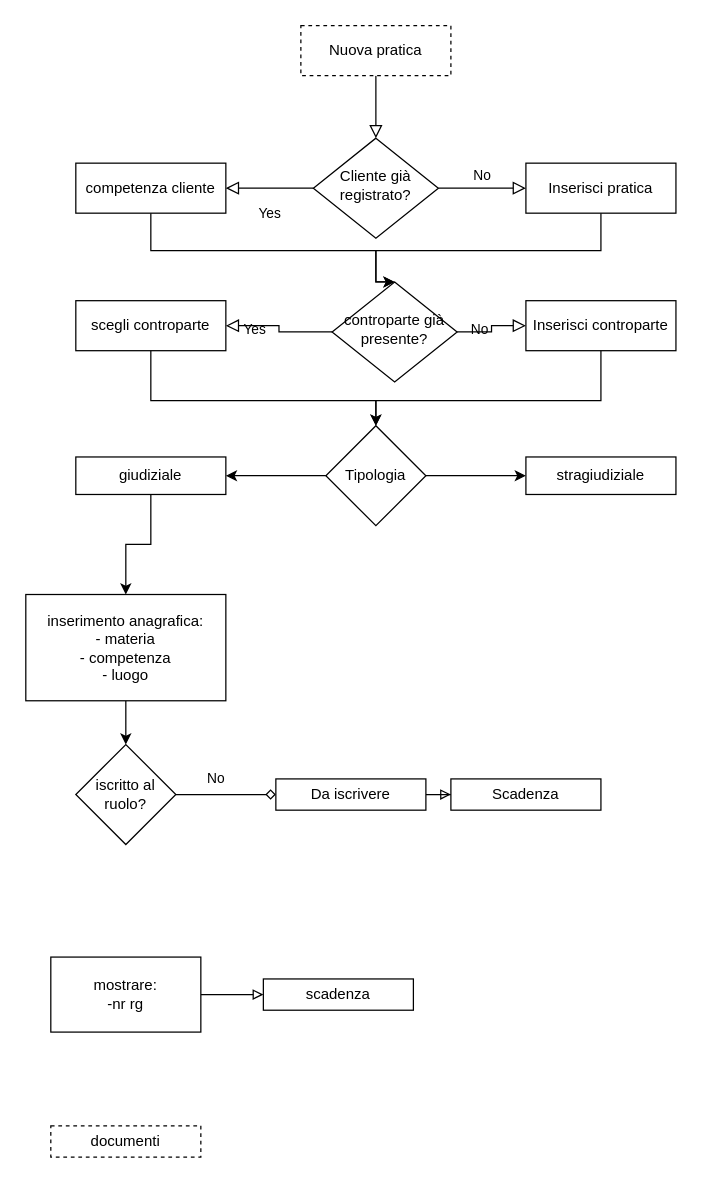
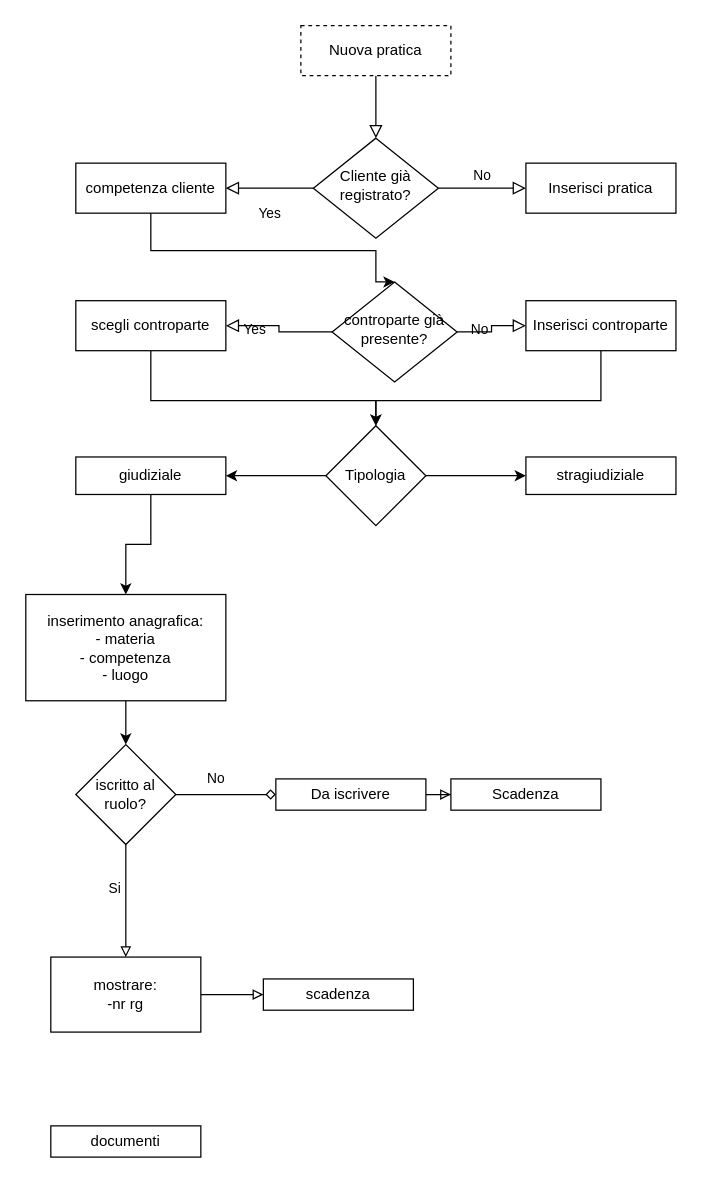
  <mxCell id="0" />
  <mxCell id="1" parent="0" />
  <mxCell id="2" value="" style="rounded=0;html=1;jettySize=auto;orthogonalLoop=1;fontSize=11;endArrow=block;endFill=0;endSize=8;strokeWidth=1;shadow=0;labelBackgroundColor=none;edgeStyle=orthogonalEdgeStyle;" parent="1" source="3" target="5" edge="1"><mxGeometry relative="1" as="geometry" /></mxCell>
  <mxCell id="3" value="Nuova pratica" style="rounded=1;whiteSpace=wrap;html=1;fontSize=12;glass=0;strokeWidth=1;shadow=0;arcSize=0;dashed=1;" parent="1" vertex="1"><mxGeometry x="240" y="20" width="120" height="40" as="geometry" /></mxCell>
  <mxCell id="4" value="No" style="edgeStyle=orthogonalEdgeStyle;rounded=0;html=1;jettySize=auto;orthogonalLoop=1;fontSize=11;endArrow=block;endFill=0;endSize=8;strokeWidth=1;shadow=0;labelBackgroundColor=none;" parent="1" source="5" target="7" edge="1"><mxGeometry y="10" relative="1" as="geometry"><mxPoint as="offset" /></mxGeometry></mxCell>
  <mxCell id="5" value="Cliente già registrato?" style="rhombus;whiteSpace=wrap;html=1;shadow=0;fontFamily=Helvetica;fontSize=12;align=center;strokeWidth=1;spacing=6;spacingTop=-4;" parent="1" vertex="1"><mxGeometry x="250" y="110" width="100" height="80" as="geometry" /></mxCell>
- <mxCell id="6" style="edgeStyle=orthogonalEdgeStyle;rounded=0;orthogonalLoop=1;jettySize=auto;html=1;entryX=0.5;entryY=0;entryDx=0;entryDy=0;" edge="1" parent="1" source="7" target="12"><mxGeometry relative="1" as="geometry"><Array as="points"><mxPoint x="480" y="200" /><mxPoint x="300" y="200" /></Array></mxGeometry></mxCell>
  <mxCell id="7" value="Inserisci pratica" style="rounded=1;whiteSpace=wrap;html=1;fontSize=12;glass=0;strokeWidth=1;shadow=0;arcSize=0;" parent="1" vertex="1"><mxGeometry x="420" y="130" width="120" height="40" as="geometry" /></mxCell>
  <mxCell id="8" style="edgeStyle=orthogonalEdgeStyle;rounded=0;orthogonalLoop=1;jettySize=auto;html=1;entryX=0.5;entryY=0;entryDx=0;entryDy=0;" edge="1" parent="1" source="9" target="12"><mxGeometry relative="1" as="geometry"><Array as="points"><mxPoint x="120" y="200" /><mxPoint x="300" y="200" /></Array></mxGeometry></mxCell>
  <mxCell id="9" value="competenza cliente" style="rounded=1;whiteSpace=wrap;html=1;fontSize=12;glass=0;strokeWidth=1;shadow=0;arcSize=0;" vertex="1" parent="1"><mxGeometry x="60" y="130" width="120" height="40" as="geometry" /></mxCell>
  <mxCell id="10" value="Yes" style="rounded=0;html=1;jettySize=auto;orthogonalLoop=1;fontSize=11;endArrow=block;endFill=0;endSize=8;strokeWidth=1;shadow=0;labelBackgroundColor=none;edgeStyle=orthogonalEdgeStyle;" edge="1" parent="1" source="5" target="9"><mxGeometry y="20" relative="1" as="geometry"><mxPoint as="offset" /><mxPoint x="250" y="150" as="sourcePoint" /><mxPoint x="-40" y="450" as="targetPoint" /></mxGeometry></mxCell>
  <mxCell id="11" value="No" style="edgeStyle=orthogonalEdgeStyle;rounded=0;html=1;jettySize=auto;orthogonalLoop=1;fontSize=11;endArrow=block;endFill=0;endSize=8;strokeWidth=1;shadow=0;labelBackgroundColor=none;" edge="1" parent="1" source="12" target="14"><mxGeometry y="10" relative="1" as="geometry"><mxPoint as="offset" /></mxGeometry></mxCell>
  <mxCell id="12" value="controparte già presente?" style="rhombus;whiteSpace=wrap;html=1;shadow=0;fontFamily=Helvetica;fontSize=12;align=center;strokeWidth=1;spacing=6;spacingTop=-4;" vertex="1" parent="1"><mxGeometry x="265" y="225" width="100" height="80" as="geometry" /></mxCell>
  <mxCell id="13" value="" style="edgeStyle=orthogonalEdgeStyle;rounded=0;orthogonalLoop=1;jettySize=auto;html=1;" edge="1" parent="1" source="14" target="20"><mxGeometry relative="1" as="geometry"><Array as="points"><mxPoint x="480" y="320" /><mxPoint x="300" y="320" /></Array></mxGeometry></mxCell>
  <mxCell id="14" value="Inserisci controparte" style="rounded=1;whiteSpace=wrap;html=1;fontSize=12;glass=0;strokeWidth=1;shadow=0;arcSize=0;" vertex="1" parent="1"><mxGeometry x="420" y="240" width="120" height="40" as="geometry" /></mxCell>
  <mxCell id="15" style="edgeStyle=orthogonalEdgeStyle;rounded=0;orthogonalLoop=1;jettySize=auto;html=1;entryX=0.5;entryY=0;entryDx=0;entryDy=0;" edge="1" parent="1" source="16" target="20"><mxGeometry relative="1" as="geometry"><Array as="points"><mxPoint x="120" y="320" /><mxPoint x="300" y="320" /></Array></mxGeometry></mxCell>
  <mxCell id="16" value="scegli controparte" style="rounded=1;whiteSpace=wrap;html=1;fontSize=12;glass=0;strokeWidth=1;shadow=0;arcSize=0;" vertex="1" parent="1"><mxGeometry x="60" y="240" width="120" height="40" as="geometry" /></mxCell>
  <mxCell id="17" value="Yes" style="rounded=0;html=1;jettySize=auto;orthogonalLoop=1;fontSize=11;endArrow=block;endFill=0;endSize=8;strokeWidth=1;shadow=0;labelBackgroundColor=none;edgeStyle=orthogonalEdgeStyle;" edge="1" parent="1" source="12" target="16"><mxGeometry y="20" relative="1" as="geometry"><mxPoint as="offset" /><mxPoint x="250" y="260" as="sourcePoint" /><mxPoint x="-40" y="560" as="targetPoint" /></mxGeometry></mxCell>
  <mxCell id="18" value="" style="edgeStyle=orthogonalEdgeStyle;rounded=0;orthogonalLoop=1;jettySize=auto;html=1;" edge="1" parent="1" source="20" target="22"><mxGeometry relative="1" as="geometry" /></mxCell>
  <mxCell id="19" value="" style="edgeStyle=orthogonalEdgeStyle;rounded=0;orthogonalLoop=1;jettySize=auto;html=1;" edge="1" parent="1" source="20" target="23"><mxGeometry relative="1" as="geometry" /></mxCell>
  <mxCell id="20" value="Tipologia" style="rhombus;whiteSpace=wrap;html=1;rounded=1;shadow=0;strokeWidth=1;glass=0;arcSize=0;" vertex="1" parent="1"><mxGeometry x="260" y="340" width="80" height="80" as="geometry" /></mxCell>
  <mxCell id="21" value="" style="edgeStyle=orthogonalEdgeStyle;rounded=0;orthogonalLoop=1;jettySize=auto;html=1;" edge="1" parent="1" source="22" target="25"><mxGeometry relative="1" as="geometry" /></mxCell>
  <mxCell id="22" value="giudiziale" style="whiteSpace=wrap;html=1;rounded=1;shadow=0;strokeWidth=1;glass=0;arcSize=0;" vertex="1" parent="1"><mxGeometry x="60" y="365" width="120" height="30" as="geometry" /></mxCell>
  <mxCell id="23" value="stragiudiziale" style="whiteSpace=wrap;html=1;rounded=1;shadow=0;strokeWidth=1;glass=0;arcSize=0;" vertex="1" parent="1"><mxGeometry x="420" y="365" width="120" height="30" as="geometry" /></mxCell>
  <mxCell id="24" value="" style="edgeStyle=orthogonalEdgeStyle;rounded=0;orthogonalLoop=1;jettySize=auto;html=1;" edge="1" parent="1" source="25" target="30"><mxGeometry relative="1" as="geometry" /></mxCell>
  <mxCell id="25" value="inserimento anagrafica:&lt;br&gt;- materia&lt;br&gt;- competenza&lt;br&gt;- luogo" style="whiteSpace=wrap;html=1;rounded=1;shadow=0;strokeWidth=1;glass=0;arcSize=0;" vertex="1" parent="1"><mxGeometry x="20" y="475" width="160" height="85" as="geometry" /></mxCell>
  <mxCell id="26" style="edgeStyle=orthogonalEdgeStyle;rounded=0;orthogonalLoop=1;jettySize=auto;html=1;entryX=0;entryY=0.5;entryDx=0;entryDy=0;endArrow=diamond;endFill=0;" edge="1" parent="1" source="30" target="32"><mxGeometry relative="1" as="geometry" /></mxCell>
  <mxCell id="27" value="No" style="edgeLabel;html=1;align=center;verticalAlign=bottom;resizable=0;points=[];" vertex="1" connectable="0" parent="26"><mxGeometry x="-0.227" y="-3" relative="1" as="geometry"><mxPoint y="-8" as="offset" /></mxGeometry></mxCell>
+ <mxCell id="28" value="" style="edgeStyle=orthogonalEdgeStyle;rounded=0;orthogonalLoop=1;jettySize=auto;html=1;endArrow=block;endFill=0;" edge="1" parent="1" source="30" target="34"><mxGeometry relative="1" as="geometry" /></mxCell>
+ <mxCell id="29" value="Si" style="edgeLabel;html=1;align=center;verticalAlign=middle;resizable=0;points=[];" vertex="1" connectable="0" parent="28"><mxGeometry x="-0.253" relative="1" as="geometry"><mxPoint x="-10" as="offset" /></mxGeometry></mxCell>
  <mxCell id="30" value="iscritto al ruolo?" style="rhombus;whiteSpace=wrap;html=1;rounded=1;shadow=0;strokeWidth=1;glass=0;arcSize=0;" vertex="1" parent="1"><mxGeometry x="60" y="595" width="80" height="80" as="geometry" /></mxCell>
  <mxCell id="31" value="" style="edgeStyle=orthogonalEdgeStyle;rounded=0;orthogonalLoop=1;jettySize=auto;html=1;endArrow=block;endFill=0;" edge="1" parent="1" source="32" target="35"><mxGeometry relative="1" as="geometry" /></mxCell>
  <mxCell id="32" value="Da iscrivere" style="whiteSpace=wrap;html=1;rounded=1;shadow=0;strokeWidth=1;glass=0;arcSize=0;" vertex="1" parent="1"><mxGeometry x="220" y="622.5" width="120" height="25" as="geometry" /></mxCell>
  <mxCell id="33" value="" style="edgeStyle=orthogonalEdgeStyle;rounded=0;orthogonalLoop=1;jettySize=auto;html=1;endArrow=block;endFill=0;" edge="1" parent="1" source="34" target="36"><mxGeometry relative="1" as="geometry" /></mxCell>
  <mxCell id="34" value="mostrare:&lt;br&gt;-nr rg" style="whiteSpace=wrap;html=1;rounded=1;shadow=0;strokeWidth=1;glass=0;arcSize=0;" vertex="1" parent="1"><mxGeometry x="40" y="765" width="120" height="60" as="geometry" /></mxCell>
  <mxCell id="35" value="Scadenza" style="whiteSpace=wrap;html=1;rounded=1;shadow=0;strokeWidth=1;glass=0;arcSize=0;" vertex="1" parent="1"><mxGeometry x="360" y="622.5" width="120" height="25" as="geometry" /></mxCell>
  <mxCell id="36" value="scadenza" style="whiteSpace=wrap;html=1;rounded=1;shadow=0;strokeWidth=1;glass=0;arcSize=0;" vertex="1" parent="1"><mxGeometry x="210" y="782.5" width="120" height="25" as="geometry" /></mxCell>
- <mxCell id="37" value="documenti" style="whiteSpace=wrap;html=1;rounded=1;shadow=0;strokeWidth=1;glass=0;arcSize=0;dashed=1;" vertex="1" parent="1"><mxGeometry x="40" y="900" width="120" height="25" as="geometry" /></mxCell>
+ <mxCell id="37" value="documenti" style="whiteSpace=wrap;html=1;rounded=1;shadow=0;strokeWidth=1;glass=0;arcSize=0;" vertex="1" parent="1"><mxGeometry x="40" y="900" width="120" height="25" as="geometry" /></mxCell>
